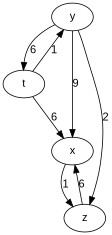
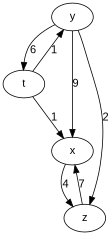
  digraph {
    fontname="Liberation Sans"
    node [fontname="Liberation Sans"]
    edge [fontname="Liberation Sans" weight=2]
    y
    t
    x
    z
    y -> t [label=6 weight=3]
    y -> x [label=9 weight=9]
    y -> z [label=2]
    t -> y [label=1]
-   t -> x [label=6 weight=1]
-   x -> z [label=1 weight=4]
-   z -> x [label=6 weight=6]
+   t -> x [label=1 weight=1]
+   x -> z [label=4 weight=4]
+   z -> x [label=7 weight=6]
  }
